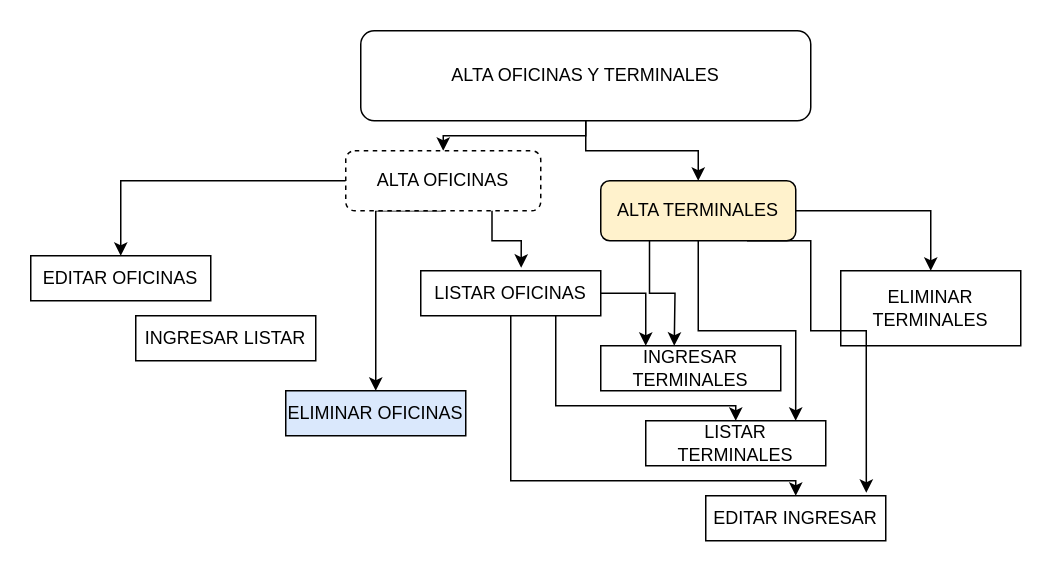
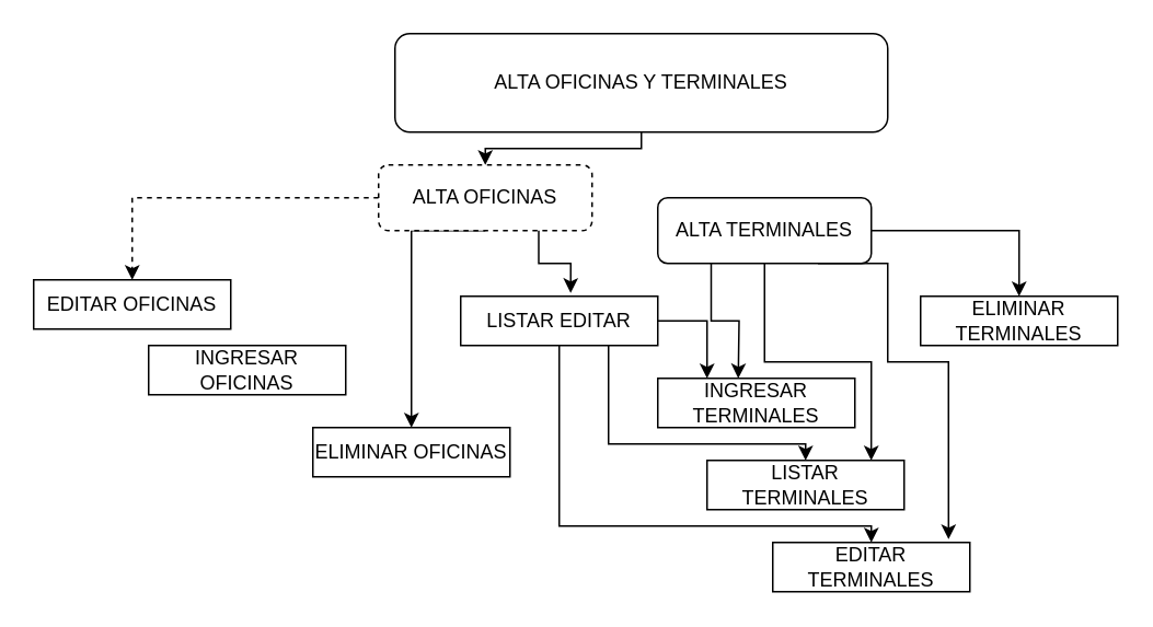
  <mxCell id="0" />
  <mxCell id="1" parent="0" />
  <mxCell id="2" style="edgeStyle=orthogonalEdgeStyle;rounded=0;orthogonalLoop=1;jettySize=auto;html=1;exitX=0.5;exitY=1;exitDx=0;exitDy=0;entryX=0.5;entryY=0;entryDx=0;entryDy=0;" edge="1" parent="1" source="4" target="7"><mxGeometry relative="1" as="geometry"><Array as="points"><mxPoint x="390" y="90" /><mxPoint x="295" y="90" /></Array></mxGeometry></mxCell>
- <mxCell id="3" style="edgeStyle=orthogonalEdgeStyle;rounded=0;orthogonalLoop=1;jettySize=auto;html=1;exitX=0.5;exitY=1;exitDx=0;exitDy=0;entryX=0.5;entryY=0;entryDx=0;entryDy=0;" edge="1" parent="1" source="4" target="9"><mxGeometry relative="1" as="geometry" /></mxCell>
  <mxCell id="4" value="ALTA OFICINAS Y TERMINALES" style="rounded=1;whiteSpace=wrap;html=1;" vertex="1" parent="1"><mxGeometry x="240" y="20" width="300" height="60" as="geometry" /></mxCell>
- <mxCell id="5" style="edgeStyle=orthogonalEdgeStyle;rounded=0;orthogonalLoop=1;jettySize=auto;html=1;exitX=0;exitY=0.5;exitDx=0;exitDy=0;entryX=0.5;entryY=0;entryDx=0;entryDy=0;" edge="1" parent="1" source="7" target="15"><mxGeometry relative="1" as="geometry" /></mxCell>
+ <mxCell id="5" style="edgeStyle=orthogonalEdgeStyle;rounded=0;orthogonalLoop=1;jettySize=auto;html=1;exitX=0;exitY=0.5;exitDx=0;exitDy=0;entryX=0.5;entryY=0;entryDx=0;entryDy=0;dashed=1;" edge="1" parent="1" source="7" target="15"><mxGeometry relative="1" as="geometry" /></mxCell>
  <mxCell id="6" style="edgeStyle=orthogonalEdgeStyle;rounded=0;orthogonalLoop=1;jettySize=auto;html=1;exitX=0.5;exitY=1;exitDx=0;exitDy=0;entryX=0.5;entryY=0;entryDx=0;entryDy=0;" edge="1" parent="1" source="7" target="18"><mxGeometry relative="1" as="geometry"><Array as="points"><mxPoint x="250" y="140" /></Array></mxGeometry></mxCell>
  <mxCell id="7" value="ALTA OFICINAS" style="rounded=1;whiteSpace=wrap;html=1;dashed=1;" vertex="1" parent="1"><mxGeometry x="230" y="100" width="130" height="40" as="geometry" /></mxCell>
  <mxCell id="8" style="edgeStyle=orthogonalEdgeStyle;rounded=0;orthogonalLoop=1;jettySize=auto;html=1;exitX=1;exitY=0.5;exitDx=0;exitDy=0;entryX=0.5;entryY=0;entryDx=0;entryDy=0;" edge="1" parent="1" source="9" target="20"><mxGeometry relative="1" as="geometry" /></mxCell>
- <mxCell id="9" value="ALTA TERMINALES" style="rounded=1;whiteSpace=wrap;html=1;fillColor=#fff2cc;" vertex="1" parent="1"><mxGeometry x="400" y="120" width="130" height="40" as="geometry" /></mxCell>
+ <mxCell id="9" value="ALTA TERMINALES" style="rounded=1;whiteSpace=wrap;html=1;" vertex="1" parent="1"><mxGeometry x="400" y="120" width="130" height="40" as="geometry" /></mxCell>
  <mxCell id="10" style="edgeStyle=orthogonalEdgeStyle;rounded=0;orthogonalLoop=1;jettySize=auto;html=1;exitX=1;exitY=0.5;exitDx=0;exitDy=0;entryX=0.25;entryY=0;entryDx=0;entryDy=0;" edge="1" parent="1" source="13" target="19"><mxGeometry relative="1" as="geometry" /></mxCell>
  <mxCell id="11" style="edgeStyle=orthogonalEdgeStyle;rounded=0;orthogonalLoop=1;jettySize=auto;html=1;exitX=0.75;exitY=1;exitDx=0;exitDy=0;entryX=0.5;entryY=0;entryDx=0;entryDy=0;" edge="1" parent="1" source="13" target="14"><mxGeometry relative="1" as="geometry"><Array as="points"><mxPoint x="370" y="270" /><mxPoint x="490" y="270" /></Array></mxGeometry></mxCell>
  <mxCell id="12" style="edgeStyle=orthogonalEdgeStyle;rounded=0;orthogonalLoop=1;jettySize=auto;html=1;exitX=0.5;exitY=1;exitDx=0;exitDy=0;entryX=0.5;entryY=0;entryDx=0;entryDy=0;" edge="1" parent="1" source="13" target="16"><mxGeometry relative="1" as="geometry"><Array as="points"><mxPoint x="340" y="320" /><mxPoint x="530" y="320" /></Array></mxGeometry></mxCell>
- <mxCell id="13" value="LISTAR OFICINAS" style="rounded=0;whiteSpace=wrap;html=1;" vertex="1" parent="1"><mxGeometry x="280" y="180" width="120" height="30" as="geometry" /></mxCell>
+ <mxCell id="13" value="LISTAR EDITAR" style="rounded=0;whiteSpace=wrap;html=1;" vertex="1" parent="1"><mxGeometry x="280" y="180" width="120" height="30" as="geometry" /></mxCell>
  <mxCell id="14" value="LISTAR TERMINALES" style="rounded=0;whiteSpace=wrap;html=1;" vertex="1" parent="1"><mxGeometry x="430" y="280" width="120" height="30" as="geometry" /></mxCell>
  <mxCell id="15" value="EDITAR OFICINAS" style="rounded=0;whiteSpace=wrap;html=1;" vertex="1" parent="1"><mxGeometry x="20" y="170" width="120" height="30" as="geometry" /></mxCell>
- <mxCell id="16" value="EDITAR INGRESAR" style="rounded=0;whiteSpace=wrap;html=1;" vertex="1" parent="1"><mxGeometry x="470" y="330" width="120" height="30" as="geometry" /></mxCell>
- <mxCell id="17" value="INGRESAR LISTAR" style="rounded=0;whiteSpace=wrap;html=1;" vertex="1" parent="1"><mxGeometry x="90" y="210" width="120" height="30" as="geometry" /></mxCell>
- <mxCell id="18" value="ELIMINAR OFICINAS" style="rounded=0;whiteSpace=wrap;html=1;fillColor=#dae8fc;" vertex="1" parent="1"><mxGeometry x="190" y="260" width="120" height="30" as="geometry" /></mxCell>
+ <mxCell id="16" value="EDITAR TERMINALES" style="rounded=0;whiteSpace=wrap;html=1;" vertex="1" parent="1"><mxGeometry x="470" y="330" width="120" height="30" as="geometry" /></mxCell>
+ <mxCell id="17" value="INGRESAR OFICINAS" style="rounded=0;whiteSpace=wrap;html=1;" vertex="1" parent="1"><mxGeometry x="90" y="210" width="120" height="30" as="geometry" /></mxCell>
+ <mxCell id="18" value="ELIMINAR OFICINAS" style="rounded=0;whiteSpace=wrap;html=1;" vertex="1" parent="1"><mxGeometry x="190" y="260" width="120" height="30" as="geometry" /></mxCell>
  <mxCell id="19" value="INGRESAR TERMINALES" style="rounded=0;whiteSpace=wrap;html=1;" vertex="1" parent="1"><mxGeometry x="400" y="230" width="120" height="30" as="geometry" /></mxCell>
- <mxCell id="20" value="ELIMINAR TERMINALES" style="rounded=0;whiteSpace=wrap;html=1;" vertex="1" parent="1"><mxGeometry x="560" y="180" width="120" height="50" as="geometry" /></mxCell>
+ <mxCell id="20" value="ELIMINAR TERMINALES" style="rounded=0;whiteSpace=wrap;html=1;" vertex="1" parent="1"><mxGeometry x="560" y="180" width="120" height="30" as="geometry" /></mxCell>
  <mxCell id="21" style="edgeStyle=orthogonalEdgeStyle;rounded=0;orthogonalLoop=1;jettySize=auto;html=1;exitX=0.75;exitY=1;exitDx=0;exitDy=0;entryX=0.558;entryY=-0.067;entryDx=0;entryDy=0;entryPerimeter=0;" edge="1" parent="1" source="7" target="13"><mxGeometry relative="1" as="geometry" /></mxCell>
  <mxCell id="22" style="edgeStyle=orthogonalEdgeStyle;rounded=0;orthogonalLoop=1;jettySize=auto;html=1;exitX=0.25;exitY=1;exitDx=0;exitDy=0;" edge="1" parent="1" source="9"><mxGeometry relative="1" as="geometry"><mxPoint x="449" y="230" as="targetPoint" /></mxGeometry></mxCell>
  <mxCell id="23" style="edgeStyle=orthogonalEdgeStyle;rounded=0;orthogonalLoop=1;jettySize=auto;html=1;exitX=0.5;exitY=1;exitDx=0;exitDy=0;entryX=0.833;entryY=0;entryDx=0;entryDy=0;entryPerimeter=0;" edge="1" parent="1" source="9" target="14"><mxGeometry relative="1" as="geometry" /></mxCell>
  <mxCell id="24" style="edgeStyle=orthogonalEdgeStyle;rounded=0;orthogonalLoop=1;jettySize=auto;html=1;exitX=0.75;exitY=1;exitDx=0;exitDy=0;entryX=0.892;entryY=-0.067;entryDx=0;entryDy=0;entryPerimeter=0;" edge="1" parent="1" source="9" target="16"><mxGeometry relative="1" as="geometry"><Array as="points"><mxPoint x="540" y="160" /><mxPoint x="540" y="220" /><mxPoint x="577" y="220" /></Array></mxGeometry></mxCell>
